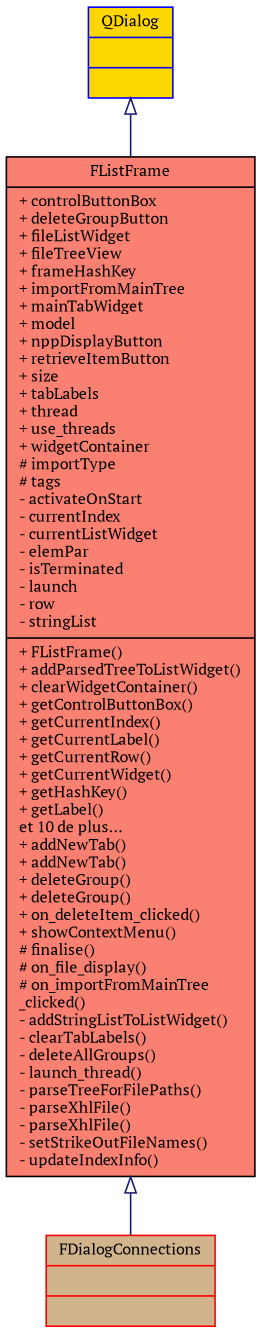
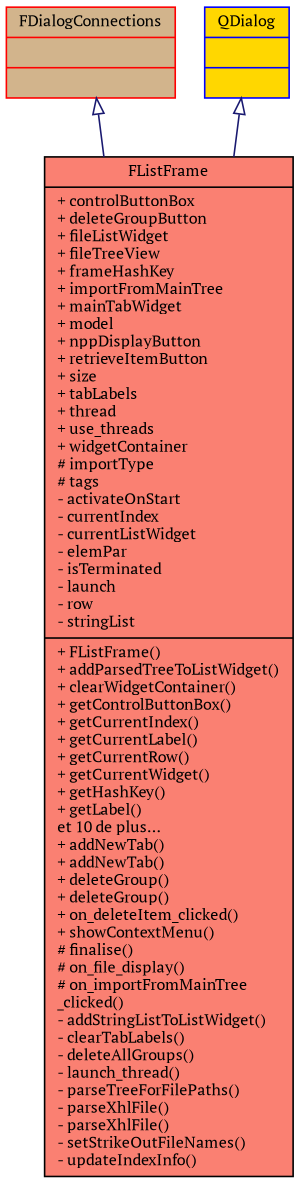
  digraph {
    fontname="PT Serif"
    node [fontname="PT Serif" fontsize=10 shape=record style=filled]
    edge [arrowtail=onormal color=midnightblue dir=back fontname="PT Serif" fontsize=10 labelfontname=Helvetica labelfontsize=10 style=solid]
    n1 [color=black fillcolor=salmon fontcolor=black height=0.2 label="{FListFrame\n|+ controlButtonBox\l+ deleteGroupButton\l+ fileListWidget\l+ fileTreeView\l+ frameHashKey\l+ importFromMainTree\l+ mainTabWidget\l+ model\l+ nppDisplayButton\l+ retrieveItemButton\l+ size\l+ tabLabels\l+ thread\l+ use_threads\l+ widgetContainer\l# importType\l# tags\l- activateOnStart\l- currentIndex\l- currentListWidget\l- elemPar\l- isTerminated\l- launch\l- row\l- stringList\l|+ FListFrame()\l+ addParsedTreeToListWidget()\l+ clearWidgetContainer()\l+ getControlButtonBox()\l+ getCurrentIndex()\l+ getCurrentLabel()\l+ getCurrentRow()\l+ getCurrentWidget()\l+ getHashKey()\l+ getLabel()\let 10 de plus...\l+ addNewTab()\l+ addNewTab()\l+ deleteGroup()\l+ deleteGroup()\l+ on_deleteItem_clicked()\l+ showContextMenu()\l# finalise()\l# on_file_display()\l# on_importFromMainTree\l_clicked()\l- addStringListToListWidget()\l- clearTabLabels()\l- deleteAllGroups()\l- launch_thread()\l- parseTreeForFilePaths()\l- parseXhlFile()\l- parseXhlFile()\l- setStrikeOutFileNames()\l- updateIndexInfo()\l}" width=0.4]
    n2 [color=red fillcolor=tan height=0.2 label="{FDialogConnections\n||}" width=0.4]
    n3 [color=blue fillcolor=gold height=0.2 label="{QDialog\n||}" width=0.4]
-   n1 -> n2
+   n2 -> n1
    n3 -> n1
  }
